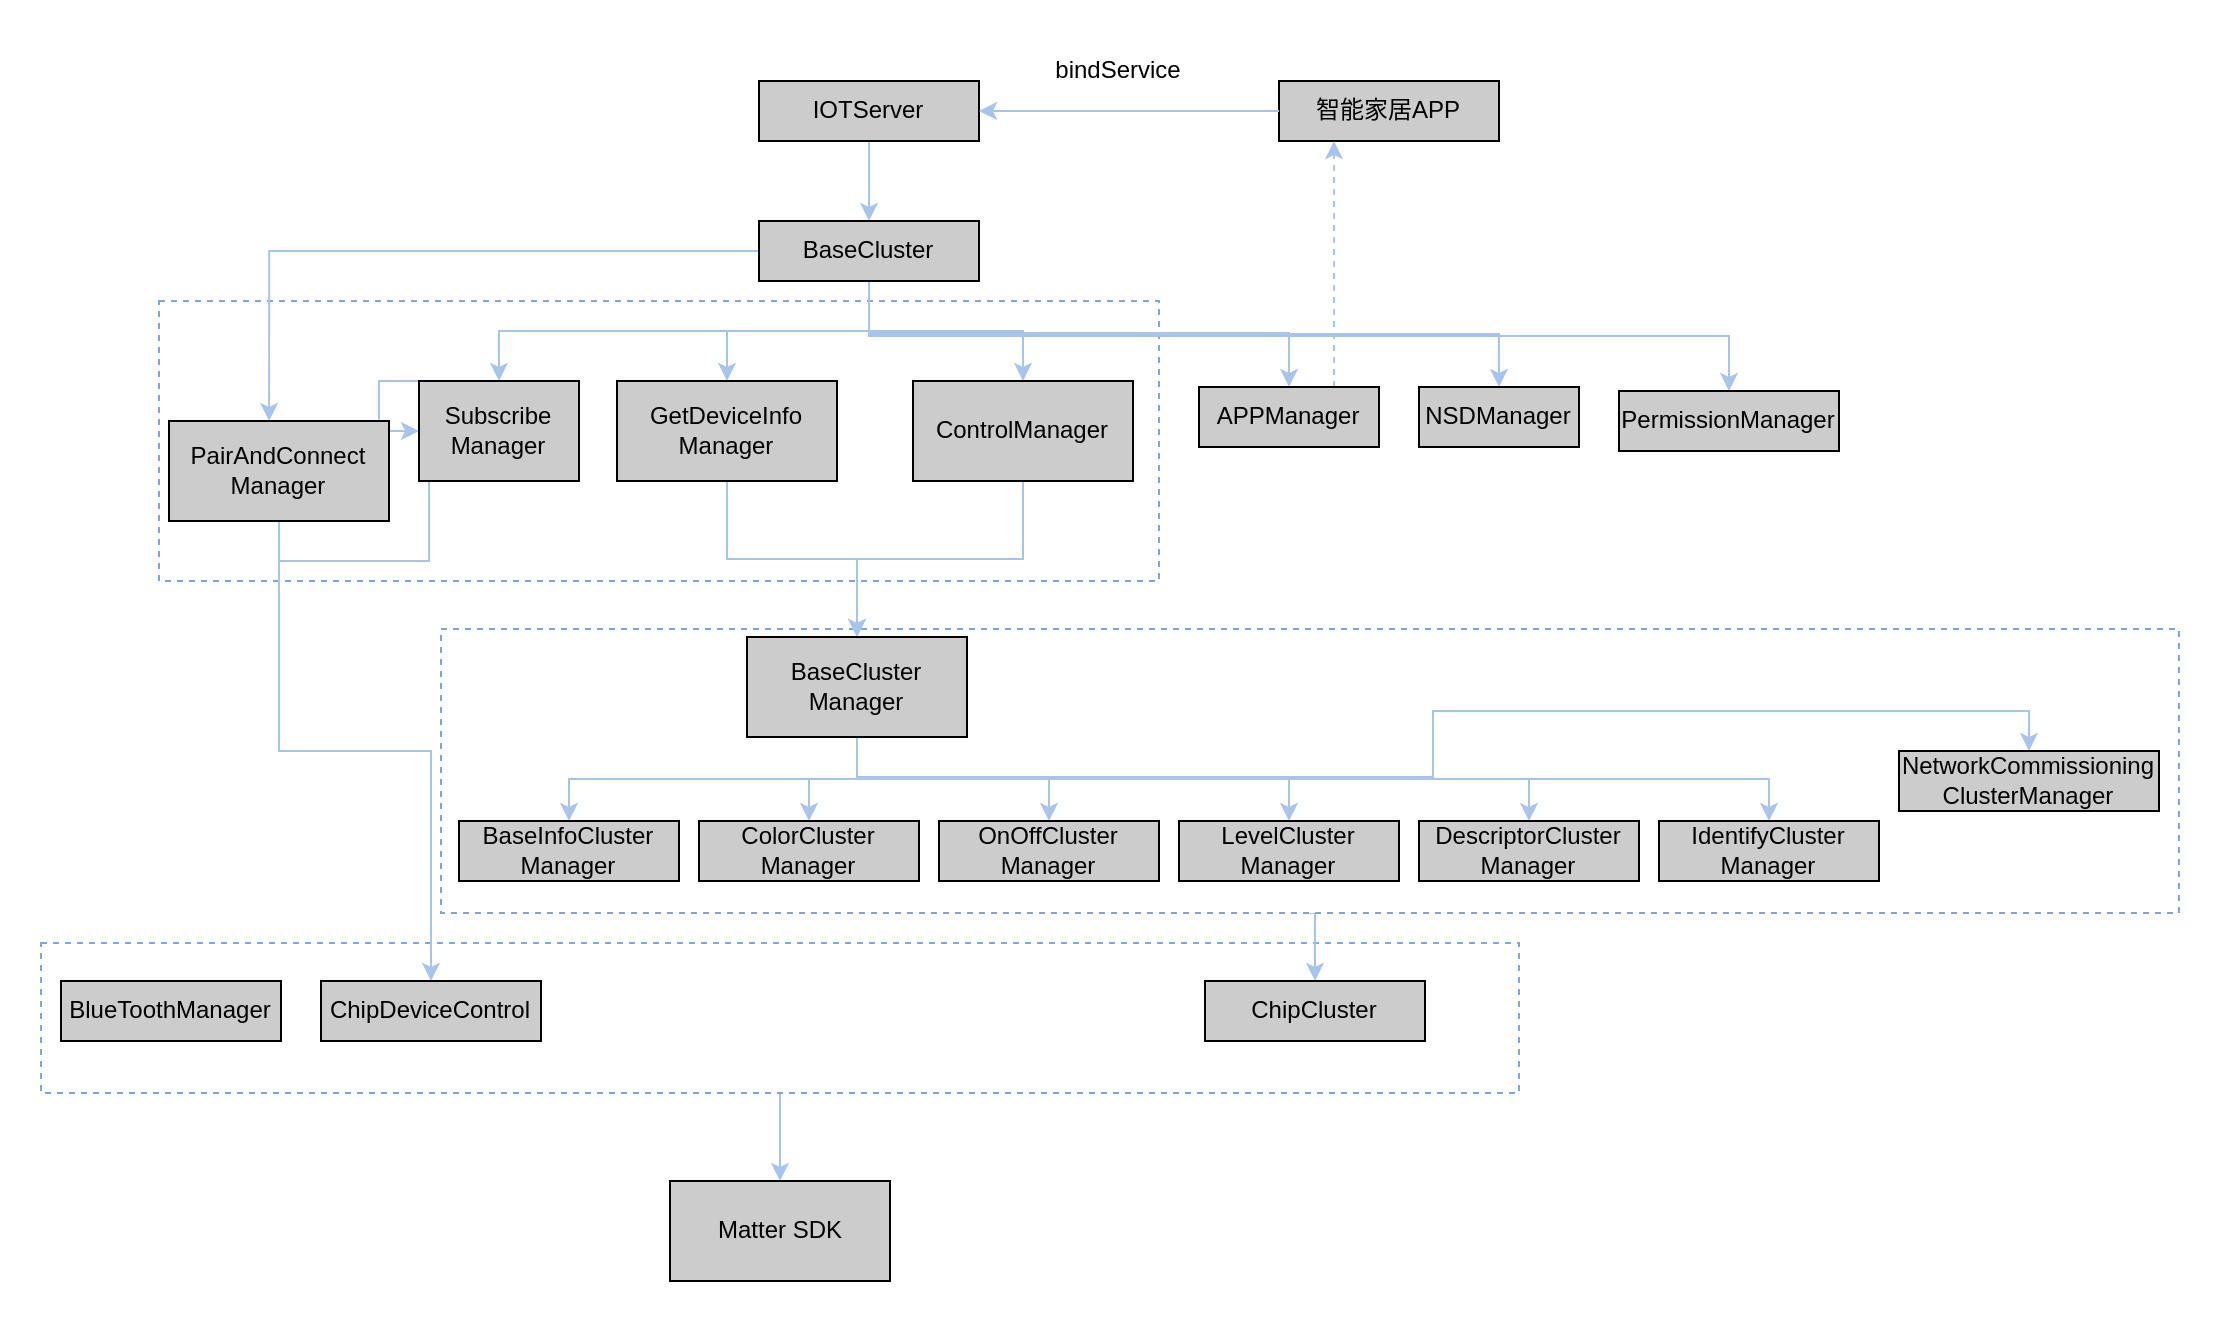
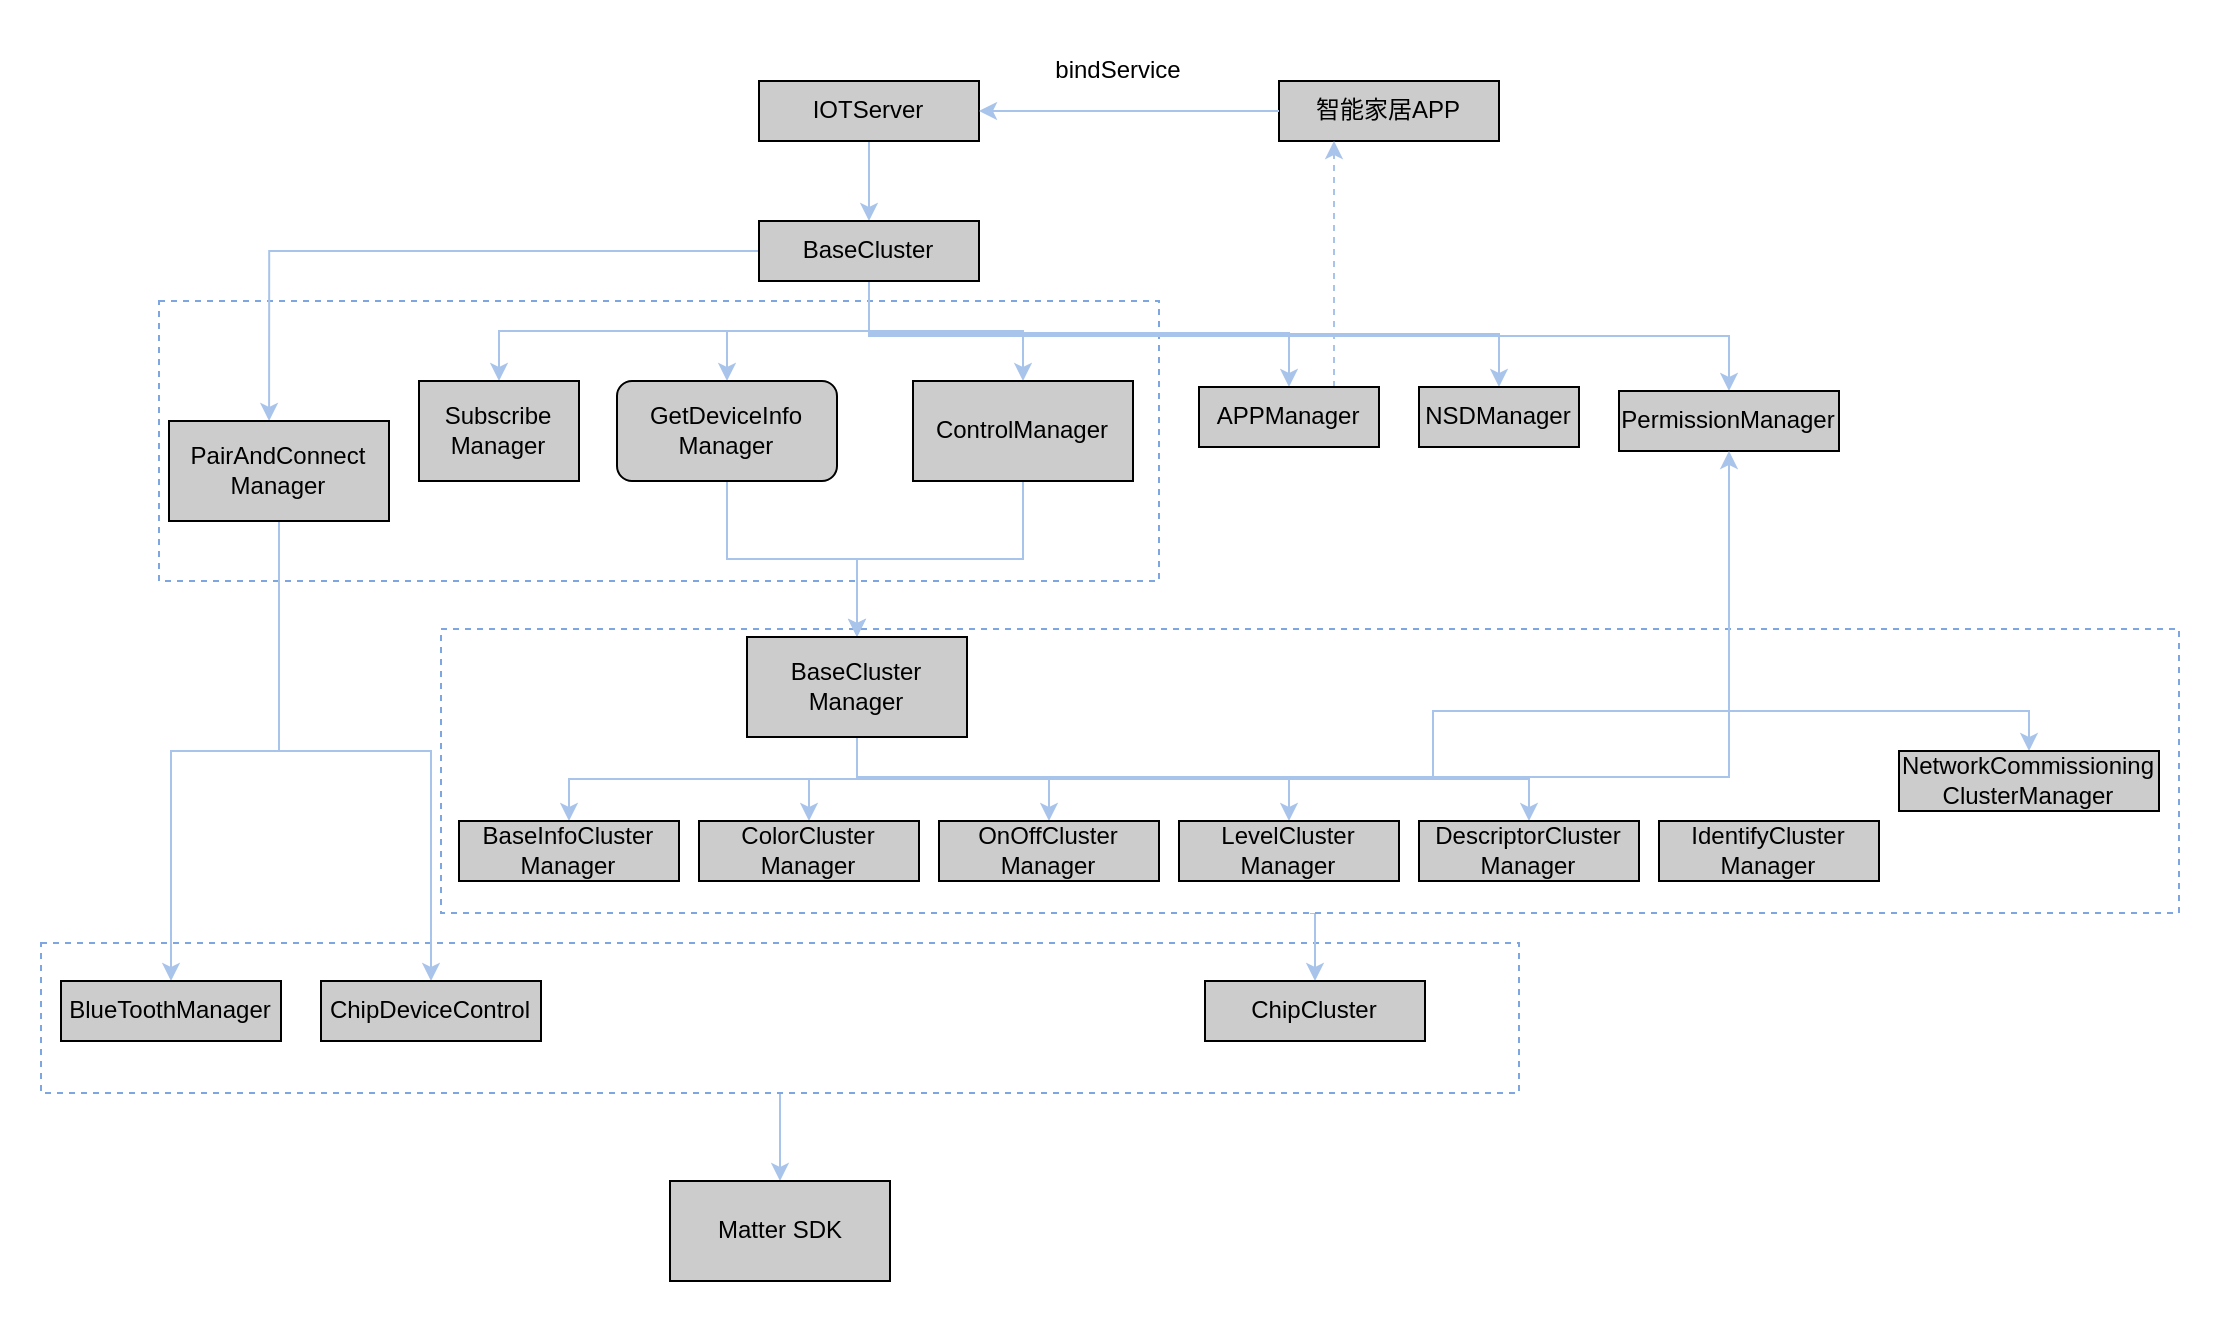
  <mxCell id="0" />
  <mxCell id="1" parent="0" />
  <mxCell id="2" style="edgeStyle=orthogonalEdgeStyle;rounded=0;orthogonalLoop=1;jettySize=auto;html=1;exitX=0.5;exitY=1;exitDx=0;exitDy=0;entryX=0.5;entryY=0;entryDx=0;entryDy=0;strokeColor=#A9C4EB;" edge="1" parent="1" source="3" target="49"><mxGeometry relative="1" as="geometry" /></mxCell>
  <mxCell id="3" value="" style="rounded=0;whiteSpace=wrap;html=1;dashed=1;strokeColor=#7EA6E0;" vertex="1" parent="1"><mxGeometry x="20" y="471" width="739" height="75" as="geometry" /></mxCell>
  <mxCell id="4" style="edgeStyle=orthogonalEdgeStyle;rounded=0;orthogonalLoop=1;jettySize=auto;html=1;exitX=0.5;exitY=1;exitDx=0;exitDy=0;entryX=0.5;entryY=0;entryDx=0;entryDy=0;strokeColor=#A9C4EB;" edge="1" parent="1" source="5" target="47"><mxGeometry relative="1" as="geometry" /></mxCell>
  <mxCell id="5" value="" style="rounded=0;whiteSpace=wrap;html=1;dashed=1;strokeColor=#7EA6E0;" vertex="1" parent="1"><mxGeometry x="220" y="314" width="869" height="142" as="geometry" /></mxCell>
  <mxCell id="6" value="" style="rounded=0;whiteSpace=wrap;html=1;dashed=1;strokeColor=#7EA6E0;" vertex="1" parent="1"><mxGeometry x="79" y="150" width="500" height="140" as="geometry" /></mxCell>
  <mxCell id="7" value="智能家居APP" style="rounded=0;whiteSpace=wrap;html=1;fillColor=#CCCCCC;" vertex="1" parent="1"><mxGeometry x="639" y="40" width="110" height="30" as="geometry" /></mxCell>
  <mxCell id="8" style="edgeStyle=orthogonalEdgeStyle;rounded=0;orthogonalLoop=1;jettySize=auto;html=1;entryX=0.5;entryY=0;entryDx=0;entryDy=0;strokeColor=#A9C4EB;" edge="1" parent="1" source="9" target="18"><mxGeometry relative="1" as="geometry" /></mxCell>
  <mxCell id="9" value="IOTServer" style="rounded=0;whiteSpace=wrap;html=1;fillColor=#CCCCCC;" vertex="1" parent="1"><mxGeometry x="379" y="40" width="110" height="30" as="geometry" /></mxCell>
  <mxCell id="10" value="" style="endArrow=classic;html=1;rounded=0;entryX=1;entryY=0.5;entryDx=0;entryDy=0;strokeColor=#A9C4EB;" edge="1" parent="1" target="9"><mxGeometry width="50" height="50" relative="1" as="geometry"><mxPoint x="639" y="55" as="sourcePoint" /><mxPoint x="359" y="10" as="targetPoint" /></mxGeometry></mxCell>
  <mxCell id="11" style="edgeStyle=orthogonalEdgeStyle;rounded=0;orthogonalLoop=1;jettySize=auto;html=1;entryX=0.455;entryY=0;entryDx=0;entryDy=0;entryPerimeter=0;strokeColor=#A9C4EB;" edge="1" parent="1" source="18" target="21"><mxGeometry relative="1" as="geometry" /></mxCell>
  <mxCell id="12" style="edgeStyle=orthogonalEdgeStyle;rounded=0;orthogonalLoop=1;jettySize=auto;html=1;exitX=0.5;exitY=1;exitDx=0;exitDy=0;entryX=0.5;entryY=0;entryDx=0;entryDy=0;strokeColor=#A9C4EB;" edge="1" parent="1" source="18" target="23"><mxGeometry relative="1" as="geometry" /></mxCell>
  <mxCell id="13" style="edgeStyle=orthogonalEdgeStyle;rounded=0;orthogonalLoop=1;jettySize=auto;html=1;exitX=0.5;exitY=1;exitDx=0;exitDy=0;entryX=0.5;entryY=0;entryDx=0;entryDy=0;strokeColor=#A9C4EB;" edge="1" parent="1" source="18" target="25"><mxGeometry relative="1" as="geometry" /></mxCell>
  <mxCell id="14" style="edgeStyle=orthogonalEdgeStyle;rounded=0;orthogonalLoop=1;jettySize=auto;html=1;exitX=0.5;exitY=1;exitDx=0;exitDy=0;entryX=0.5;entryY=0;entryDx=0;entryDy=0;strokeColor=#A9C4EB;" edge="1" parent="1" source="18" target="27"><mxGeometry relative="1" as="geometry"><Array as="points"><mxPoint x="434" y="166" /><mxPoint x="644" y="166" /></Array></mxGeometry></mxCell>
  <mxCell id="15" style="edgeStyle=orthogonalEdgeStyle;rounded=0;orthogonalLoop=1;jettySize=auto;html=1;exitX=0.5;exitY=1;exitDx=0;exitDy=0;entryX=0.5;entryY=0;entryDx=0;entryDy=0;strokeColor=#A9C4EB;" edge="1" parent="1" source="18" target="28"><mxGeometry relative="1" as="geometry" /></mxCell>
  <mxCell id="16" style="edgeStyle=orthogonalEdgeStyle;rounded=0;orthogonalLoop=1;jettySize=auto;html=1;exitX=0.5;exitY=1;exitDx=0;exitDy=0;entryX=0.5;entryY=0;entryDx=0;entryDy=0;strokeColor=#A9C4EB;" edge="1" parent="1" source="18" target="29"><mxGeometry relative="1" as="geometry" /></mxCell>
  <mxCell id="17" style="edgeStyle=orthogonalEdgeStyle;rounded=0;orthogonalLoop=1;jettySize=auto;html=1;exitX=0.5;exitY=1;exitDx=0;exitDy=0;strokeColor=#A9C4EB;" edge="1" parent="1" source="18" target="50"><mxGeometry relative="1" as="geometry" /></mxCell>
  <mxCell id="18" value="BaseCluster" style="rounded=0;whiteSpace=wrap;html=1;fillColor=#CCCCCC;" vertex="1" parent="1"><mxGeometry x="379" y="110" width="110" height="30" as="geometry" /></mxCell>
- <mxCell id="19" style="edgeStyle=orthogonalEdgeStyle;rounded=0;orthogonalLoop=1;jettySize=auto;html=1;exitX=0.5;exitY=1;exitDx=0;exitDy=0;strokeColor=#A9C4EB;" edge="1" parent="1" source="21" target="50"><mxGeometry relative="1" as="geometry" /></mxCell>
+ <mxCell id="19" style="edgeStyle=orthogonalEdgeStyle;rounded=0;orthogonalLoop=1;jettySize=auto;html=1;exitX=0.5;exitY=1;exitDx=0;exitDy=0;strokeColor=#A9C4EB;" edge="1" parent="1" source="21" target="30"><mxGeometry relative="1" as="geometry" /></mxCell>
  <mxCell id="20" style="edgeStyle=orthogonalEdgeStyle;rounded=0;orthogonalLoop=1;jettySize=auto;html=1;exitX=0.5;exitY=1;exitDx=0;exitDy=0;entryX=0.5;entryY=0;entryDx=0;entryDy=0;strokeColor=#A9C4EB;" edge="1" parent="1" source="21" target="31"><mxGeometry relative="1" as="geometry" /></mxCell>
  <mxCell id="21" value="PairAndConnect&lt;br&gt;Manager" style="rounded=0;whiteSpace=wrap;html=1;fillColor=#CCCCCC;" vertex="1" parent="1"><mxGeometry x="84" y="210" width="110" height="50" as="geometry" /></mxCell>
  <mxCell id="22" style="edgeStyle=orthogonalEdgeStyle;rounded=0;orthogonalLoop=1;jettySize=auto;html=1;exitX=0.5;exitY=1;exitDx=0;exitDy=0;entryX=0.5;entryY=0;entryDx=0;entryDy=0;strokeColor=#A9C4EB;" edge="1" parent="1" source="23" target="39"><mxGeometry relative="1" as="geometry" /></mxCell>
- <mxCell id="23" value="GetDeviceInfo&lt;br&gt;Manager" style="rounded=0;whiteSpace=wrap;html=1;fillColor=#CCCCCC;" vertex="1" parent="1"><mxGeometry x="308" y="190" width="110" height="50" as="geometry" /></mxCell>
+ <mxCell id="23" value="GetDeviceInfo&lt;br&gt;Manager" style="whiteSpace=wrap;html=1;fillColor=#CCCCCC;rounded=1;" vertex="1" parent="1"><mxGeometry x="308" y="190" width="110" height="50" as="geometry" /></mxCell>
  <mxCell id="24" style="edgeStyle=orthogonalEdgeStyle;rounded=0;orthogonalLoop=1;jettySize=auto;html=1;exitX=0.5;exitY=1;exitDx=0;exitDy=0;entryX=0.5;entryY=0;entryDx=0;entryDy=0;strokeColor=#A9C4EB;" edge="1" parent="1" source="25" target="39"><mxGeometry relative="1" as="geometry" /></mxCell>
  <mxCell id="25" value="ControlManager" style="rounded=0;whiteSpace=wrap;html=1;fillColor=#CCCCCC;" vertex="1" parent="1"><mxGeometry x="456" y="190" width="110" height="50" as="geometry" /></mxCell>
  <mxCell id="26" style="edgeStyle=orthogonalEdgeStyle;rounded=0;orthogonalLoop=1;jettySize=auto;html=1;exitX=0.75;exitY=0;exitDx=0;exitDy=0;entryX=0.25;entryY=1;entryDx=0;entryDy=0;dashed=1;strokeColor=#A9C4EB;" edge="1" parent="1" source="27" target="7"><mxGeometry relative="1" as="geometry" /></mxCell>
  <mxCell id="27" value="APPManager" style="rounded=0;whiteSpace=wrap;html=1;fillColor=#CCCCCC;" vertex="1" parent="1"><mxGeometry x="599" y="193" width="90" height="30" as="geometry" /></mxCell>
  <mxCell id="28" value="NSDManager" style="rounded=0;whiteSpace=wrap;html=1;fillColor=#CCCCCC;" vertex="1" parent="1"><mxGeometry x="709" y="193" width="80" height="30" as="geometry" /></mxCell>
  <mxCell id="29" value="PermissionManager" style="rounded=0;whiteSpace=wrap;html=1;fillColor=#CCCCCC;" vertex="1" parent="1"><mxGeometry x="809" y="195" width="110" height="30" as="geometry" /></mxCell>
  <mxCell id="30" value="BlueToothManager" style="rounded=0;whiteSpace=wrap;html=1;fillColor=#CCCCCC;" vertex="1" parent="1"><mxGeometry x="30" y="490" width="110" height="30" as="geometry" /></mxCell>
  <mxCell id="31" value="ChipDeviceControl" style="rounded=0;whiteSpace=wrap;html=1;fillColor=#CCCCCC;" vertex="1" parent="1"><mxGeometry x="160" y="490" width="110" height="30" as="geometry" /></mxCell>
  <mxCell id="32" style="edgeStyle=orthogonalEdgeStyle;rounded=0;orthogonalLoop=1;jettySize=auto;html=1;exitX=0.5;exitY=1;exitDx=0;exitDy=0;entryX=0.5;entryY=0;entryDx=0;entryDy=0;strokeColor=#A9C4EB;" edge="1" parent="1" source="39" target="40"><mxGeometry relative="1" as="geometry" /></mxCell>
  <mxCell id="33" style="edgeStyle=orthogonalEdgeStyle;rounded=0;orthogonalLoop=1;jettySize=auto;html=1;exitX=0.5;exitY=1;exitDx=0;exitDy=0;entryX=0.5;entryY=0;entryDx=0;entryDy=0;strokeColor=#A9C4EB;" edge="1" parent="1" source="39" target="41"><mxGeometry relative="1" as="geometry" /></mxCell>
  <mxCell id="34" style="edgeStyle=orthogonalEdgeStyle;rounded=0;orthogonalLoop=1;jettySize=auto;html=1;exitX=0.5;exitY=1;exitDx=0;exitDy=0;entryX=0.5;entryY=0;entryDx=0;entryDy=0;strokeColor=#A9C4EB;" edge="1" parent="1" source="39" target="42"><mxGeometry relative="1" as="geometry" /></mxCell>
  <mxCell id="35" style="edgeStyle=orthogonalEdgeStyle;rounded=0;orthogonalLoop=1;jettySize=auto;html=1;exitX=0.5;exitY=1;exitDx=0;exitDy=0;entryX=0.5;entryY=0;entryDx=0;entryDy=0;strokeColor=#A9C4EB;" edge="1" parent="1" source="39" target="43"><mxGeometry relative="1" as="geometry" /></mxCell>
  <mxCell id="36" style="edgeStyle=orthogonalEdgeStyle;rounded=0;orthogonalLoop=1;jettySize=auto;html=1;exitX=0.5;exitY=1;exitDx=0;exitDy=0;entryX=0.5;entryY=0;entryDx=0;entryDy=0;strokeColor=#A9C4EB;" edge="1" parent="1" source="39" target="44"><mxGeometry relative="1" as="geometry" /></mxCell>
- <mxCell id="37" style="edgeStyle=orthogonalEdgeStyle;rounded=0;orthogonalLoop=1;jettySize=auto;html=1;exitX=0.5;exitY=1;exitDx=0;exitDy=0;entryX=0.5;entryY=0;entryDx=0;entryDy=0;strokeColor=#A9C4EB;" edge="1" parent="1" source="39" target="45"><mxGeometry relative="1" as="geometry" /></mxCell>
+ <mxCell id="37" style="edgeStyle=orthogonalEdgeStyle;rounded=0;orthogonalLoop=1;jettySize=auto;html=1;exitX=0.5;exitY=1;exitDx=0;exitDy=0;strokeColor=#A9C4EB;" edge="1" parent="1" source="39" target="29"><mxGeometry relative="1" as="geometry" /></mxCell>
  <mxCell id="38" style="edgeStyle=orthogonalEdgeStyle;rounded=0;orthogonalLoop=1;jettySize=auto;html=1;exitX=0.5;exitY=1;exitDx=0;exitDy=0;entryX=0.5;entryY=0;entryDx=0;entryDy=0;strokeColor=#A9C4EB;" edge="1" parent="1" source="39" target="46"><mxGeometry relative="1" as="geometry" /></mxCell>
  <mxCell id="39" value="BaseCluster&lt;br&gt;Manager" style="rounded=0;whiteSpace=wrap;html=1;fillColor=#CCCCCC;" vertex="1" parent="1"><mxGeometry x="373" y="318" width="110" height="50" as="geometry" /></mxCell>
  <mxCell id="40" value="BaseInfoCluster&lt;br style=&quot;border-color: var(--border-color);&quot;&gt;Manager" style="rounded=0;whiteSpace=wrap;html=1;fillColor=#CCCCCC;" vertex="1" parent="1"><mxGeometry x="229" y="410" width="110" height="30" as="geometry" /></mxCell>
  <mxCell id="41" value="ColorCluster&lt;br&gt;Manager" style="rounded=0;whiteSpace=wrap;html=1;fillColor=#CCCCCC;" vertex="1" parent="1"><mxGeometry x="349" y="410" width="110" height="30" as="geometry" /></mxCell>
  <mxCell id="42" value="OnOffCluster&lt;br style=&quot;border-color: var(--border-color);&quot;&gt;Manager" style="rounded=0;whiteSpace=wrap;html=1;fillColor=#CCCCCC;" vertex="1" parent="1"><mxGeometry x="469" y="410" width="110" height="30" as="geometry" /></mxCell>
  <mxCell id="43" value="LevelCluster&lt;br style=&quot;border-color: var(--border-color);&quot;&gt;Manager" style="rounded=0;whiteSpace=wrap;html=1;fillColor=#CCCCCC;" vertex="1" parent="1"><mxGeometry x="589" y="410" width="110" height="30" as="geometry" /></mxCell>
  <mxCell id="44" value="DescriptorCluster&lt;br style=&quot;border-color: var(--border-color);&quot;&gt;Manager" style="rounded=0;whiteSpace=wrap;html=1;fillColor=#CCCCCC;" vertex="1" parent="1"><mxGeometry x="709" y="410" width="110" height="30" as="geometry" /></mxCell>
  <mxCell id="45" value="IdentifyCluster&lt;br style=&quot;border-color: var(--border-color);&quot;&gt;Manager" style="rounded=0;whiteSpace=wrap;html=1;fillColor=#CCCCCC;" vertex="1" parent="1"><mxGeometry x="829" y="410" width="110" height="30" as="geometry" /></mxCell>
  <mxCell id="46" value="NetworkCommissioning&lt;br&gt;ClusterManager" style="rounded=0;whiteSpace=wrap;html=1;fillColor=#CCCCCC;" vertex="1" parent="1"><mxGeometry x="949" y="375" width="130" height="30" as="geometry" /></mxCell>
  <mxCell id="47" value="ChipCluster" style="rounded=0;whiteSpace=wrap;html=1;fillColor=#CCCCCC;" vertex="1" parent="1"><mxGeometry x="602" y="490" width="110" height="30" as="geometry" /></mxCell>
  <mxCell id="48" value="bindService" style="text;html=1;strokeColor=none;fillColor=none;align=center;verticalAlign=middle;whiteSpace=wrap;rounded=0;" vertex="1" parent="1"><mxGeometry x="529" y="20" width="60" height="30" as="geometry" /></mxCell>
  <mxCell id="49" value="Matter SDK" style="rounded=0;whiteSpace=wrap;html=1;fillColor=#CCCCCC;" vertex="1" parent="1"><mxGeometry x="334.5" y="590" width="110" height="50" as="geometry" /></mxCell>
  <mxCell id="50" value="Subscribe&lt;br&gt;Manager" style="rounded=0;whiteSpace=wrap;html=1;fillColor=#CCCCCC;" vertex="1" parent="1"><mxGeometry x="209" y="190" width="80" height="50" as="geometry" /></mxCell>
